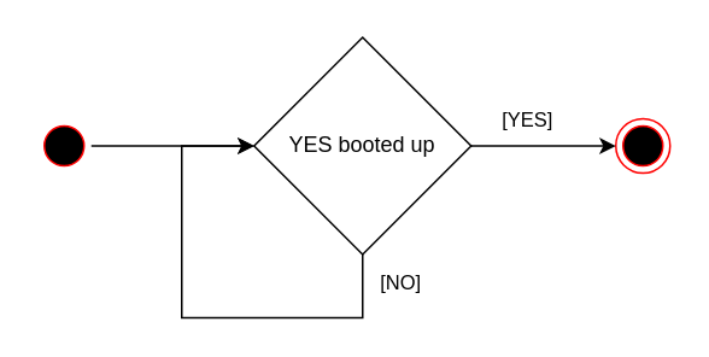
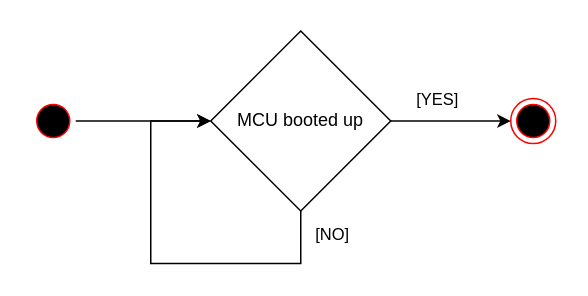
  <mxCell id="0" />
  <mxCell id="1" parent="0" />
  <mxCell id="2" value="" style="edgeStyle=orthogonalEdgeStyle;rounded=0;orthogonalLoop=1;jettySize=auto;html=1;" edge="1" parent="1" source="3" target="5"><mxGeometry relative="1" as="geometry" /></mxCell>
  <mxCell id="3" value="" style="ellipse;html=1;shape=startState;fillColor=#000000;strokeColor=#ff0000;" vertex="1" parent="1"><mxGeometry x="20" y="65" width="30" height="30" as="geometry" /></mxCell>
  <mxCell id="4" value="" style="ellipse;html=1;shape=endState;fillColor=#000000;strokeColor=#ff0000;" vertex="1" parent="1"><mxGeometry x="340" y="65" width="30" height="30" as="geometry" /></mxCell>
- <mxCell id="5" value="YES booted up" style="rhombus;whiteSpace=wrap;html=1;" vertex="1" parent="1"><mxGeometry x="140" y="20" width="120" height="120" as="geometry" /></mxCell>
+ <mxCell id="5" value="MCU booted up" style="rhombus;whiteSpace=wrap;html=1;" vertex="1" parent="1"><mxGeometry x="140" y="20" width="120" height="120" as="geometry" /></mxCell>
  <mxCell id="6" value="" style="endArrow=classic;html=1;rounded=0;exitX=1;exitY=0.5;exitDx=0;exitDy=0;entryX=0;entryY=0.5;entryDx=0;entryDy=0;" edge="1" parent="1" source="5" target="4"><mxGeometry relative="1" as="geometry"><mxPoint x="330" y="205" as="sourcePoint" /><mxPoint x="430" y="205" as="targetPoint" /></mxGeometry></mxCell>
  <mxCell id="7" value="[YES]" style="edgeLabel;resizable=0;html=1;align=center;verticalAlign=middle;" connectable="0" vertex="1" parent="6"><mxGeometry relative="1" as="geometry"><mxPoint x="-10" y="-15" as="offset" /></mxGeometry></mxCell>
  <mxCell id="8" value="" style="endArrow=classic;html=1;rounded=0;exitX=0.5;exitY=1;exitDx=0;exitDy=0;entryX=0;entryY=0.5;entryDx=0;entryDy=0;" edge="1" parent="1" source="5" target="5"><mxGeometry relative="1" as="geometry"><mxPoint x="140" y="205" as="sourcePoint" /><mxPoint x="220" y="205" as="targetPoint" /><Array as="points"><mxPoint x="200" y="175" /><mxPoint x="100" y="175" /><mxPoint x="100" y="80" /></Array></mxGeometry></mxCell>
  <mxCell id="9" value="[NO]" style="edgeLabel;resizable=0;html=1;align=center;verticalAlign=middle;" connectable="0" vertex="1" parent="8"><mxGeometry relative="1" as="geometry"><mxPoint x="120" y="-20" as="offset" /></mxGeometry></mxCell>
